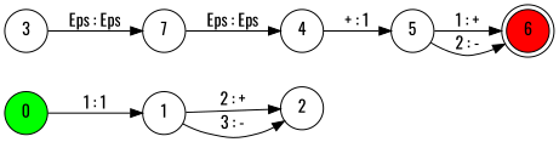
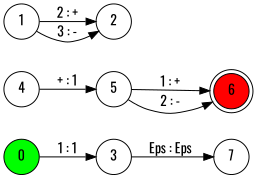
  digraph {
    fontname=Oswald
    rankdir=LR
    node [fontname=Oswald shape=circle]
    edge [fontname=Oswald]
    0 [fillcolor=green style=filled]
    6 [fillcolor=red shape=doublecircle style=filled]
    1
    2
    3
    7
    4
    5
    subgraph sub_1 {
      rank=same
      0
    }
    subgraph sub_2 {
      rank=min
      0
    }
    subgraph sub_3 {
      rank=same
      6
    }
    subgraph sub_4 {
      rank=max
      6
    }
-   0 -> 1 [label="1 : 1"]
+   0 -> 3 [label="1 : 1"]
    1 -> 2 [label="2 : +"]
    1 -> 2 [label="3 : -"]
    3 -> 7 [label="Eps : Eps"]
-   7 -> 4 [label="Eps : Eps"]
    4 -> 5 [label="+ : 1"]
    5 -> 6 [label="1 : +"]
    5 -> 6 [label="2 : -"]
  }
